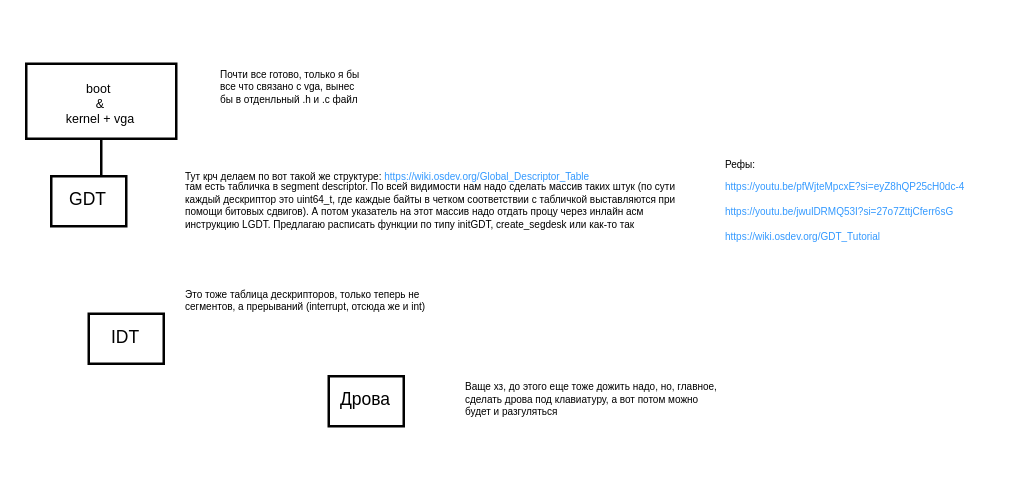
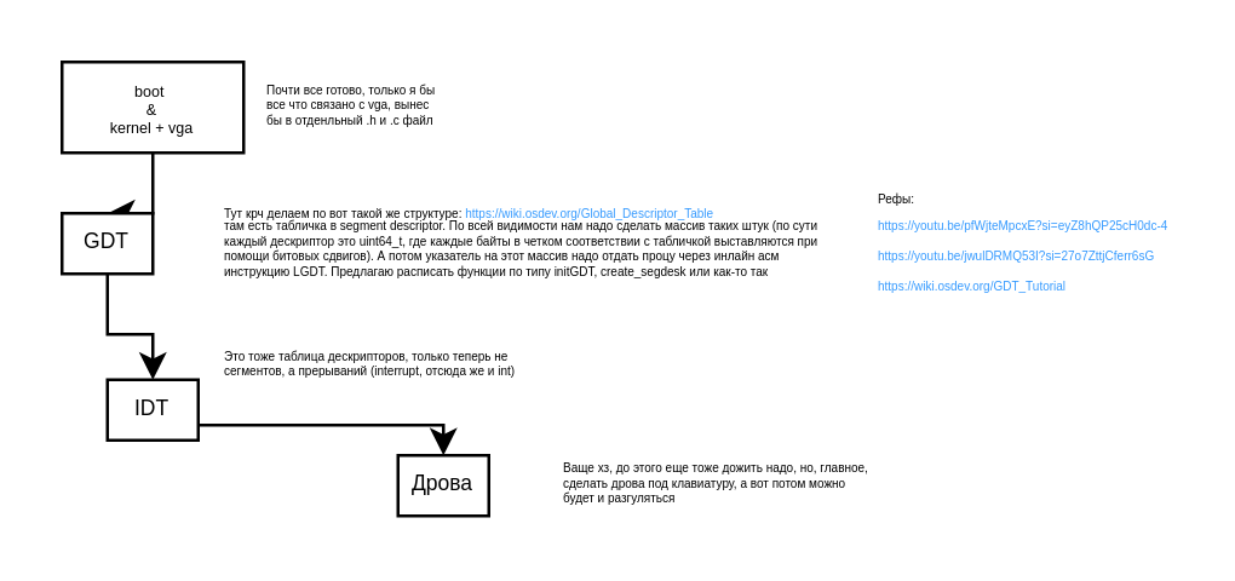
  <mxCell id="0" />
  <mxCell id="1" parent="0" />
  <mxCell id="2" style="edgeStyle=orthogonalEdgeStyle;rounded=0;orthogonalLoop=1;jettySize=auto;html=1;" edge="1" parent="1" source="3" target="5"><mxGeometry relative="1" as="geometry" /></mxCell>
- <mxCell id="3" value="&lt;div&gt;boot&amp;nbsp;&lt;/div&gt;&lt;div&gt;&amp;amp;&lt;br&gt;&lt;/div&gt;&lt;div&gt;kernel + vga&lt;br&gt;&lt;/div&gt;" style="rounded=0;whiteSpace=wrap;html=1;fontSize=5;" vertex="1" parent="1"><mxGeometry x="10" y="25" width="60" height="30" as="geometry" /></mxCell>
+ <mxCell id="3" value="&lt;div&gt;boot&amp;nbsp;&lt;/div&gt;&lt;div&gt;&amp;amp;&lt;br&gt;&lt;/div&gt;&lt;div&gt;kernel + vga&lt;br&gt;&lt;/div&gt;" style="rounded=0;whiteSpace=wrap;html=1;fontSize=5;" vertex="1" parent="1"><mxGeometry x="20" y="20" width="60" height="30" as="geometry" /></mxCell>
+ <mxCell id="4" style="edgeStyle=orthogonalEdgeStyle;rounded=0;orthogonalLoop=1;jettySize=auto;html=1;entryX=0.5;entryY=0;entryDx=0;entryDy=0;" edge="1" parent="1" source="5" target="9"><mxGeometry relative="1" as="geometry" /></mxCell>
  <mxCell id="5" value="GDT" style="rounded=0;whiteSpace=wrap;html=1;fontSize=7;" vertex="1" parent="1"><mxGeometry x="20" y="70" width="30" height="20" as="geometry" /></mxCell>
  <mxCell id="6" value="&lt;div style=&quot;font-size: 4px;&quot;&gt;Тут крч делаем по вот такой же структуре: &lt;font color=&quot;#3399ff&quot;&gt;https://wiki.osdev.org/Global_Descriptor_Table&lt;/font&gt;&lt;br&gt;там есть табличка в segment descriptor. По всей видимости нам надо сделать массив таких штук (по сути каждый дескриптор это uint64_t, где каждые байты в четком соответствии с табличкой выставляются при помощи битовых сдвигов). А потом указатель на этот массив надо отдать процу через инлайн асм инструкцию LGDT. Предлагаю расписать функции по типу initGDT, create_segdesk или как-то так&lt;br&gt;&lt;/div&gt;" style="text;html=1;align=left;verticalAlign=middle;whiteSpace=wrap;rounded=0;fontSize=4;" vertex="1" parent="1"><mxGeometry x="72" y="65" width="200" height="30" as="geometry" /></mxCell>
  <mxCell id="7" value="Почти все готово, только я бы все что связано с vga, вынес бы в отденльный .h и .c файл" style="text;html=1;align=left;verticalAlign=middle;whiteSpace=wrap;rounded=0;fontSize=4;" vertex="1" parent="1"><mxGeometry x="86" y="20" width="60" height="30" as="geometry" /></mxCell>
+ <mxCell id="8" style="edgeStyle=orthogonalEdgeStyle;rounded=0;orthogonalLoop=1;jettySize=auto;html=1;entryX=0.5;entryY=0;entryDx=0;entryDy=0;" edge="1" parent="1" source="9" target="11"><mxGeometry relative="1" as="geometry"><mxPoint x="50" y="150" as="targetPoint" /><Array as="points"><mxPoint x="50" y="140" /><mxPoint x="161" y="140" /></Array></mxGeometry></mxCell>
  <mxCell id="9" value="IDT" style="rounded=0;whiteSpace=wrap;html=1;fontSize=7;" vertex="1" parent="1"><mxGeometry x="35" y="125" width="30" height="20" as="geometry" /></mxCell>
  <mxCell id="10" value="Это тоже таблица дескрипторов, только теперь не сегментов, а прерываний (interrupt, отсюда же и int)" style="text;html=1;align=left;verticalAlign=middle;whiteSpace=wrap;rounded=0;fontSize=4;" vertex="1" parent="1"><mxGeometry x="72" y="110" width="104" height="20" as="geometry" /></mxCell>
  <mxCell id="11" value="Дрова" style="rounded=0;whiteSpace=wrap;html=1;fontSize=7;" vertex="1" parent="1"><mxGeometry x="131" y="150" width="30" height="20" as="geometry" /></mxCell>
  <mxCell id="12" value="Ваще хз, до этого еще тоже дожить надо, но, главное, сделать дрова под клавиатуру, а вот потом можно будет и разгуляться" style="text;html=1;align=left;verticalAlign=middle;whiteSpace=wrap;rounded=0;fontSize=4;" vertex="1" parent="1"><mxGeometry x="184" y="150" width="104" height="20" as="geometry" /></mxCell>
  <mxCell id="13" value="&lt;div&gt;&lt;font color=&quot;#000000&quot;&gt;Рефы:&lt;/font&gt;&lt;br&gt;&lt;/div&gt;&lt;div&gt;&lt;br&gt;&lt;/div&gt;&lt;div&gt;https://youtu.be/pfWjteMpcxE?si=eyZ8hQP25cH0dc-4&lt;/div&gt;&lt;div&gt;&lt;br&gt;&lt;/div&gt;&lt;div&gt;https://youtu.be/jwulDRMQ53I?si=27o7ZttjCferr6sG&lt;br&gt;&lt;br&gt;https://wiki.osdev.org/GDT_Tutorial&lt;br&gt;&lt;/div&gt;" style="text;html=1;align=left;verticalAlign=middle;whiteSpace=wrap;rounded=0;fontColor=#3399FF;fontSize=4;" vertex="1" parent="1"><mxGeometry x="288" y="65" width="98" height="30" as="geometry" /></mxCell>
